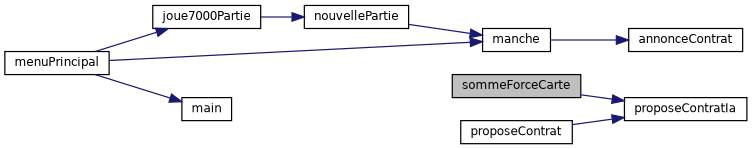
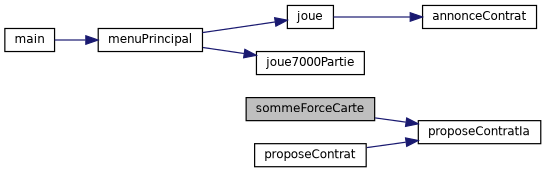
  digraph {
    rankdir=RL
    node [color=black fillcolor=white fontname=Helvetica fontsize=10 shape=record style=filled]
    edge [color=midnightblue dir=back fontname=Helvetica fontsize=10 labelfontname=Helvetica labelfontsize=10 style=solid]
    n1 [fillcolor=grey75 fontcolor=black height=0.2 label=sommeForceCarte width=0.4]
    n2 [height=0.2 label=proposeContratIa width=0.4]
    n3 [height=0.2 label=proposeContrat width=0.4]
    n4 [height=0.2 label=annonceContrat width=0.4]
-   n5 [height=0.2 label=manche width=0.4]
-   n6 [height=0.2 label=nouvellePartie width=0.4]
+   n5 [height=0.2 label=joue width=0.4]
    n7 [height=0.2 label=menuPrincipal width=0.4]
    n8 [height=0.2 label=joue7000Partie width=0.4]
    n9 [height=0.2 label=main width=0.4]
    n2 -> n1
    n2 -> n3
    n4 -> n5
-   n5 -> n6
    n5 -> n7
-   n6 -> n8
-   n9 -> n7
+   n7 -> n9
    n8 -> n7
  }
